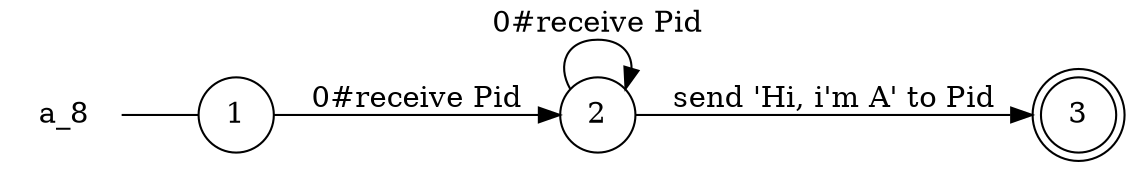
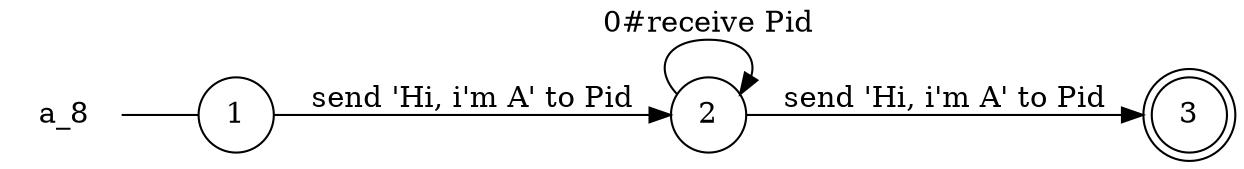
  digraph {
    rankdir=LR
    node [shape=circle]
    n1 [label=a_8 shape=plaintext]
    n2 [label=1]
    n3 [label=2]
    n4 [label=3 shape=doublecircle]
    n1 -> n2 [arrowhead=none]
-   n2 -> n3 [label="0#receive Pid"]
+   n2 -> n3 [label="send 'Hi, i'm A' to Pid"]
    n3 -> n3 [label="0#receive Pid"]
    n3 -> n4 [label="send 'Hi, i'm A' to Pid"]
  }
